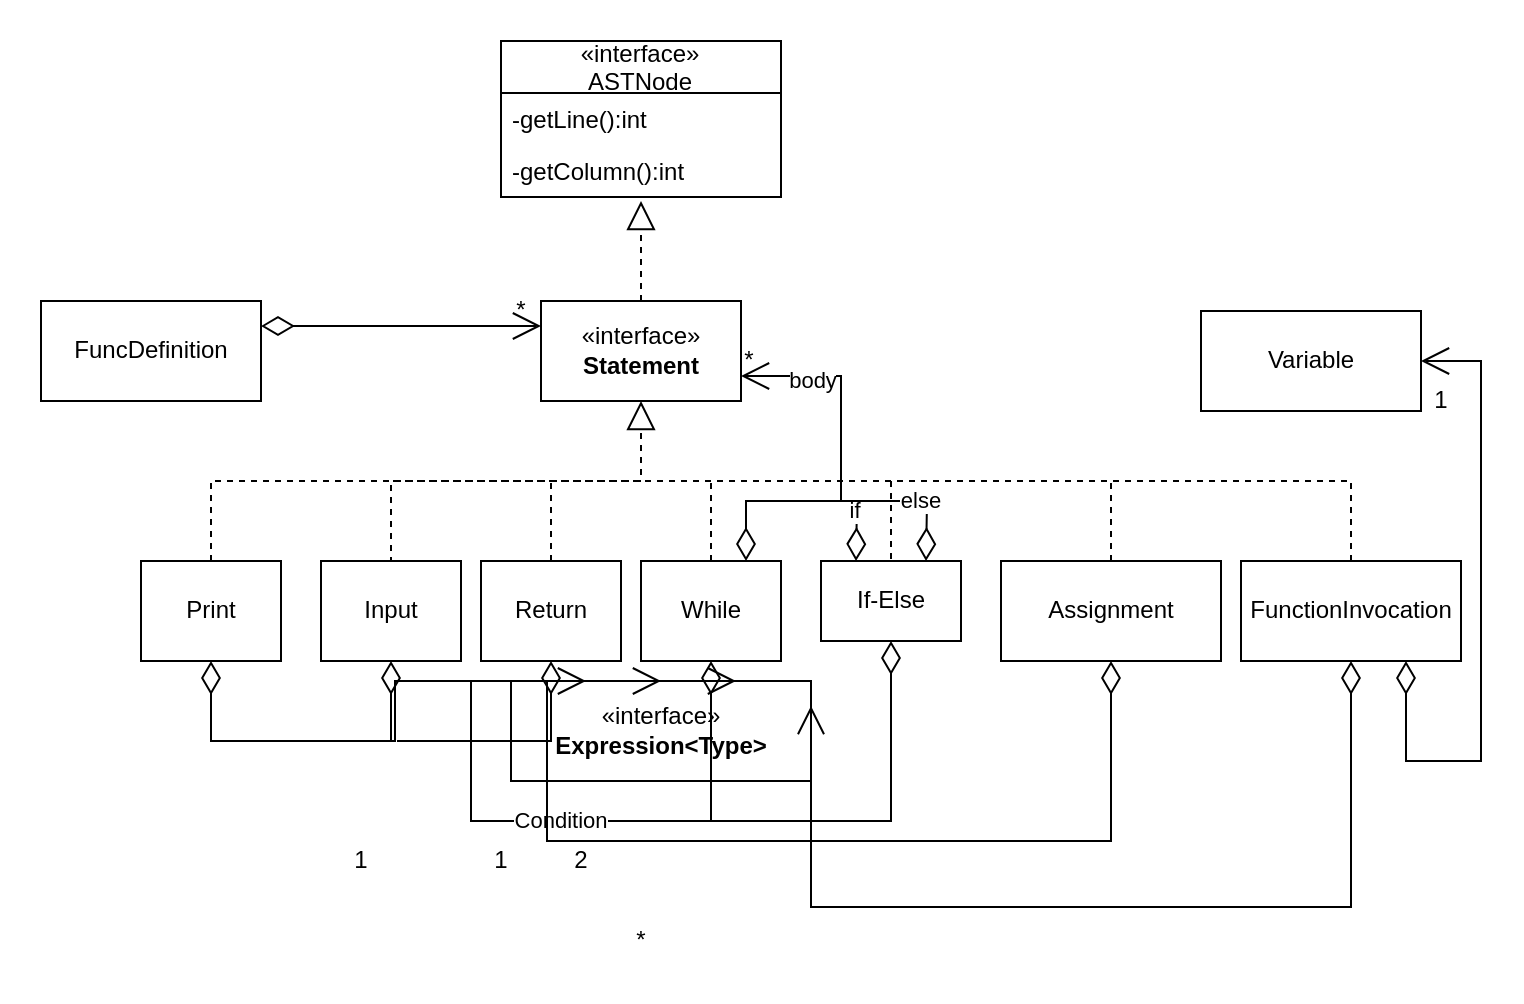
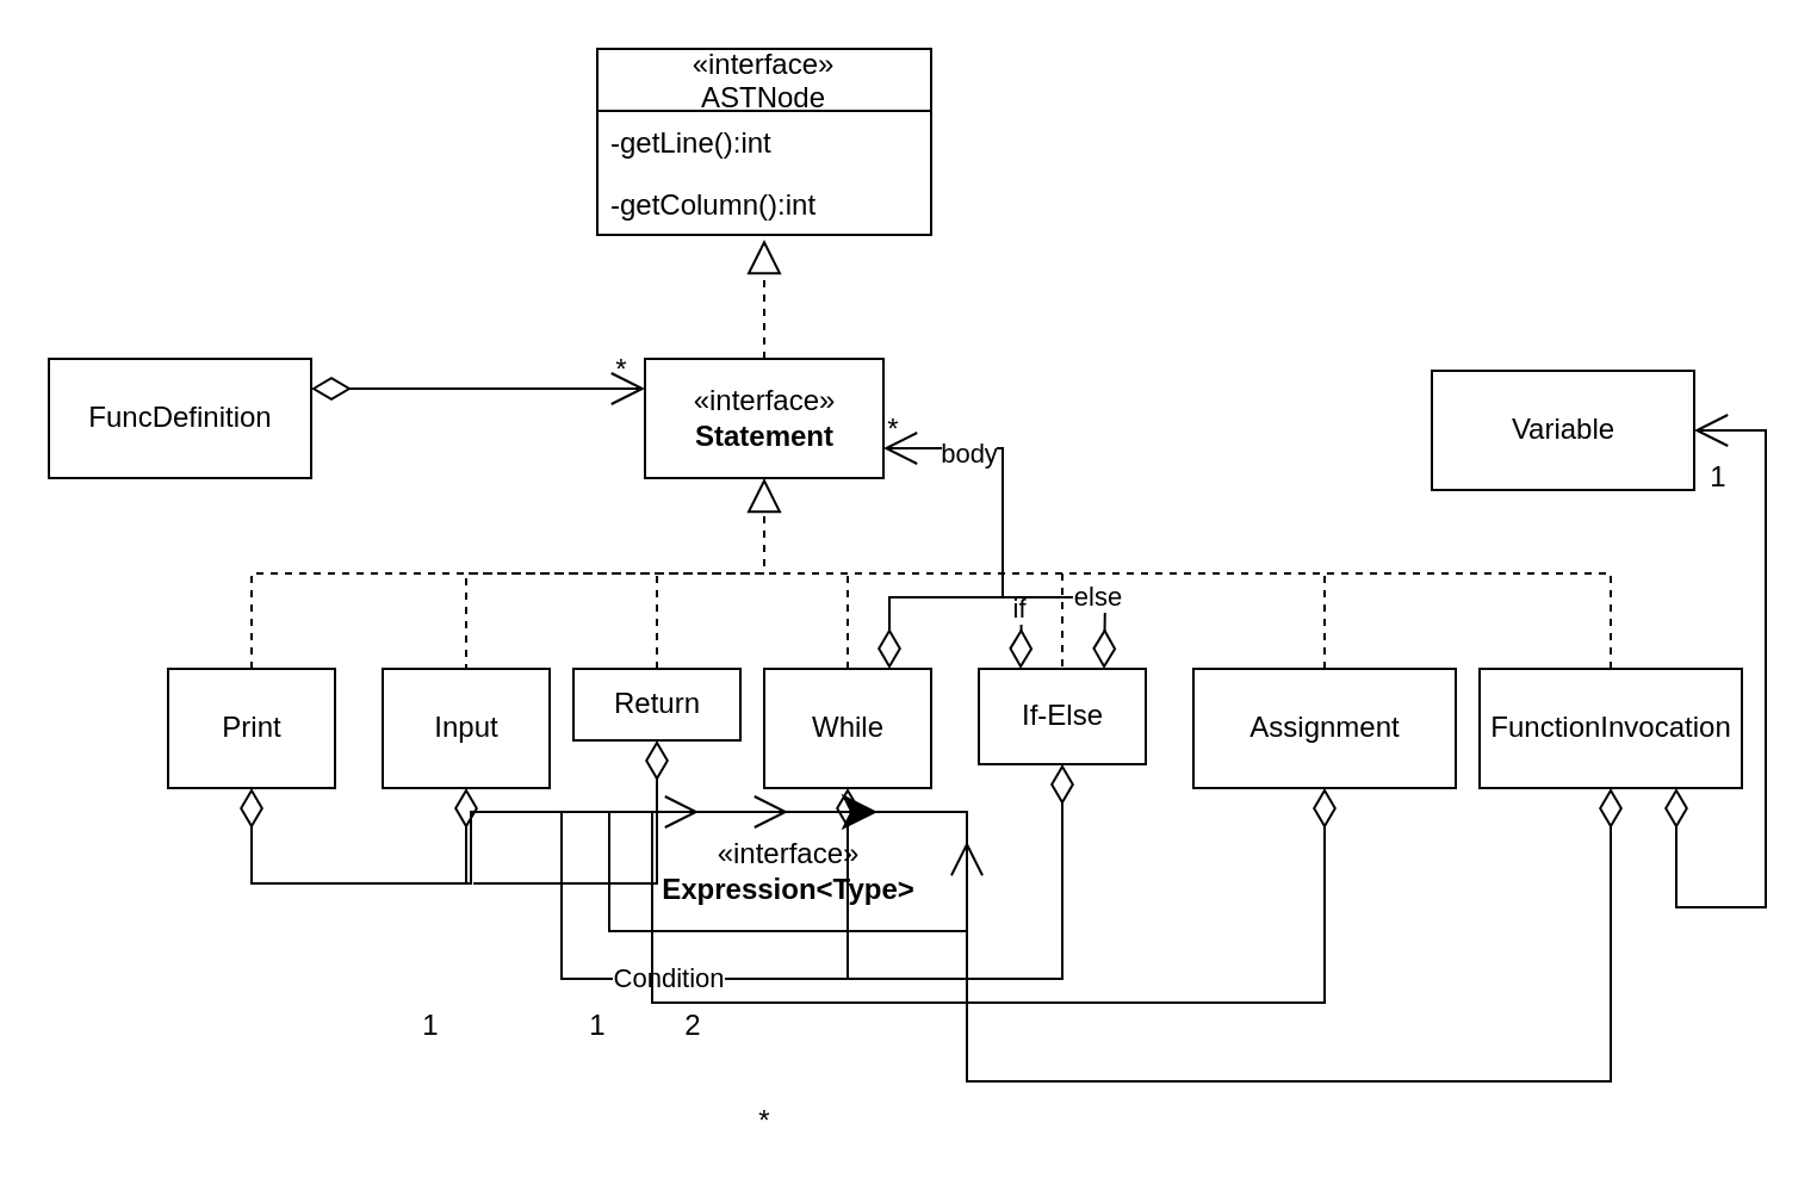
  <mxCell id="0" />
  <mxCell id="1" parent="0" />
  <mxCell id="2" value="FuncDefinition" style="html=1;" vertex="1" parent="1"><mxGeometry x="20" y="150" width="110" height="50" as="geometry" /></mxCell>
  <mxCell id="3" value="«interface»&lt;br&gt;&lt;b&gt;Statement&lt;/b&gt;" style="html=1;" vertex="1" parent="1"><mxGeometry x="270" y="150" width="100" height="50" as="geometry" /></mxCell>
  <mxCell id="4" value="«interface»&lt;br&gt;&lt;b&gt;Expression&amp;lt;Type&amp;gt;&lt;/b&gt;" style="html=1;" vertex="1" parent="1"><mxGeometry x="255" y="340" width="150" height="50" as="geometry" /></mxCell>
  <mxCell id="5" value="Assignment" style="html=1;" vertex="1" parent="1"><mxGeometry x="500" y="280" width="110" height="50" as="geometry" /></mxCell>
  <mxCell id="6" value="If-Else" style="html=1;" vertex="1" parent="1"><mxGeometry x="410" y="280" width="70" height="40" as="geometry" /></mxCell>
  <mxCell id="7" value="While" style="html=1;" vertex="1" parent="1"><mxGeometry x="320" y="280" width="70" height="50" as="geometry" /></mxCell>
  <mxCell id="8" value="" style="endArrow=block;dashed=1;endFill=0;endSize=12;html=1;rounded=0;entryX=0.5;entryY=1.077;entryDx=0;entryDy=0;exitX=0.5;exitY=0;exitDx=0;exitDy=0;entryPerimeter=0;" edge="1" parent="1" source="3" target="40"><mxGeometry width="160" relative="1" as="geometry"><mxPoint x="160" y="140" as="sourcePoint" /><mxPoint x="320" y="20" as="targetPoint" /></mxGeometry></mxCell>
- <mxCell id="9" value="Return" style="html=1;" vertex="1" parent="1"><mxGeometry x="240" y="280" width="70" height="50" as="geometry" /></mxCell>
+ <mxCell id="9" value="Return" style="html=1;" vertex="1" parent="1"><mxGeometry x="240" y="280" width="70" height="30" as="geometry" /></mxCell>
  <mxCell id="10" value="Print" style="html=1;" vertex="1" parent="1"><mxGeometry x="70" y="280" width="70" height="50" as="geometry" /></mxCell>
  <mxCell id="11" value="Input" style="html=1;" vertex="1" parent="1"><mxGeometry x="160" y="280" width="70" height="50" as="geometry" /></mxCell>
  <mxCell id="12" value="" style="endArrow=block;dashed=1;endFill=0;endSize=12;html=1;rounded=0;entryX=0.5;entryY=1;entryDx=0;entryDy=0;exitX=0.5;exitY=0;exitDx=0;exitDy=0;" edge="1" parent="1" source="10" target="3"><mxGeometry width="160" relative="1" as="geometry"><mxPoint x="330" y="160" as="sourcePoint" /><mxPoint x="330" y="30" as="targetPoint" /><Array as="points"><mxPoint x="105" y="240" /><mxPoint x="320" y="240" /></Array></mxGeometry></mxCell>
  <mxCell id="13" value="" style="endArrow=none;dashed=1;html=1;rounded=0;exitX=0.5;exitY=0;exitDx=0;exitDy=0;entryX=0.5;entryY=0;entryDx=0;entryDy=0;" edge="1" parent="1" source="18" target="11"><mxGeometry width="50" height="50" relative="1" as="geometry"><mxPoint x="675" y="280" as="sourcePoint" /><mxPoint x="140" y="300" as="targetPoint" /><Array as="points"><mxPoint x="675" y="280" /><mxPoint x="675" y="240" /><mxPoint x="195" y="240" /></Array></mxGeometry></mxCell>
  <mxCell id="14" value="" style="endArrow=none;dashed=1;html=1;rounded=0;exitX=0.5;exitY=0;exitDx=0;exitDy=0;" edge="1" parent="1" source="9"><mxGeometry width="50" height="50" relative="1" as="geometry"><mxPoint x="90" y="350" as="sourcePoint" /><mxPoint x="275" y="240" as="targetPoint" /></mxGeometry></mxCell>
  <mxCell id="15" value="" style="endArrow=none;dashed=1;html=1;rounded=0;entryX=0.5;entryY=0;entryDx=0;entryDy=0;" edge="1" parent="1" target="6"><mxGeometry width="50" height="50" relative="1" as="geometry"><mxPoint x="445" y="240" as="sourcePoint" /><mxPoint x="285" y="250" as="targetPoint" /></mxGeometry></mxCell>
  <mxCell id="16" value="" style="endArrow=none;dashed=1;html=1;rounded=0;exitX=0.5;exitY=0;exitDx=0;exitDy=0;" edge="1" parent="1" source="5"><mxGeometry width="50" height="50" relative="1" as="geometry"><mxPoint x="295" y="300" as="sourcePoint" /><mxPoint x="555" y="240" as="targetPoint" /></mxGeometry></mxCell>
  <mxCell id="17" value="" style="endArrow=none;dashed=1;html=1;rounded=0;exitX=0.5;exitY=0;exitDx=0;exitDy=0;" edge="1" parent="1" source="7"><mxGeometry width="50" height="50" relative="1" as="geometry"><mxPoint x="305" y="310" as="sourcePoint" /><mxPoint x="355" y="240" as="targetPoint" /></mxGeometry></mxCell>
  <mxCell id="18" value="FunctionInvocation" style="html=1;" vertex="1" parent="1"><mxGeometry x="620" y="280" width="110" height="50" as="geometry" /></mxCell>
  <mxCell id="19" value="" style="endArrow=open;html=1;endSize=12;startArrow=diamondThin;startSize=14;startFill=0;edgeStyle=orthogonalEdgeStyle;align=left;verticalAlign=bottom;rounded=0;exitX=0.5;exitY=1;exitDx=0;exitDy=0;entryX=0.25;entryY=0;entryDx=0;entryDy=0;" edge="1" parent="1" source="10" target="4"><mxGeometry x="-1" y="3" relative="1" as="geometry"><mxPoint x="160" y="420" as="sourcePoint" /><mxPoint x="320" y="420" as="targetPoint" /><Array as="points"><mxPoint x="105" y="370" /><mxPoint x="197" y="370" /></Array></mxGeometry></mxCell>
  <mxCell id="20" value="" style="endArrow=diamondThin;endFill=0;endSize=14;html=1;rounded=0;entryX=0.5;entryY=1;entryDx=0;entryDy=0;" edge="1" parent="1" target="11"><mxGeometry width="160" relative="1" as="geometry"><mxPoint x="120" y="370" as="sourcePoint" /><mxPoint x="320" y="420" as="targetPoint" /><Array as="points"><mxPoint x="195" y="370" /><mxPoint x="195" y="360" /></Array></mxGeometry></mxCell>
  <mxCell id="21" value="" style="endArrow=diamondThin;endFill=0;endSize=14;html=1;rounded=0;entryX=0.5;entryY=1;entryDx=0;entryDy=0;" edge="1" parent="1" target="9"><mxGeometry width="160" relative="1" as="geometry"><mxPoint x="198" y="370" as="sourcePoint" /><mxPoint x="272.5" y="335" as="targetPoint" /><Array as="points"><mxPoint x="275" y="370" /></Array></mxGeometry></mxCell>
  <mxCell id="22" value="" style="endArrow=open;html=1;endSize=12;startArrow=diamondThin;startSize=14;startFill=0;edgeStyle=orthogonalEdgeStyle;align=left;verticalAlign=bottom;rounded=0;exitX=0.5;exitY=1;exitDx=0;exitDy=0;entryX=0.5;entryY=0;entryDx=0;entryDy=0;" edge="1" parent="1" source="7" target="4"><mxGeometry x="-1" y="3" relative="1" as="geometry"><mxPoint x="115" y="340" as="sourcePoint" /><mxPoint x="207.5" y="450" as="targetPoint" /><Array as="points"><mxPoint x="355" y="410" /><mxPoint x="235" y="410" /></Array></mxGeometry></mxCell>
  <mxCell id="23" value="" style="endArrow=diamondThin;endFill=0;endSize=14;html=1;rounded=0;entryX=0.5;entryY=1;entryDx=0;entryDy=0;" edge="1" parent="1" target="6"><mxGeometry width="160" relative="1" as="geometry"><mxPoint x="260" y="410" as="sourcePoint" /><mxPoint x="285" y="340" as="targetPoint" /><Array as="points"><mxPoint x="445" y="410" /></Array></mxGeometry></mxCell>
  <mxCell id="24" value="Condition" style="edgeLabel;html=1;align=center;verticalAlign=middle;resizable=0;points=[];" vertex="1" connectable="0" parent="23"><mxGeometry x="-0.864" y="1" relative="1" as="geometry"><mxPoint as="offset" /></mxGeometry></mxCell>
  <mxCell id="25" value="1" style="text;html=1;align=center;verticalAlign=middle;resizable=0;points=[];autosize=1;strokeColor=none;fillColor=none;" vertex="1" parent="1"><mxGeometry x="240" y="420" width="20" height="20" as="geometry" /></mxCell>
- <mxCell id="26" value="" style="endArrow=open;html=1;endSize=12;startArrow=diamondThin;startSize=14;startFill=0;edgeStyle=orthogonalEdgeStyle;align=left;verticalAlign=bottom;rounded=0;exitX=0.5;exitY=1;exitDx=0;exitDy=0;entryX=0.75;entryY=0;entryDx=0;entryDy=0;" edge="1" parent="1" source="5" target="4"><mxGeometry x="-1" y="3" relative="1" as="geometry"><mxPoint x="365" y="340" as="sourcePoint" /><mxPoint x="245" y="450" as="targetPoint" /><Array as="points"><mxPoint x="555" y="420" /><mxPoint x="273" y="420" /></Array></mxGeometry></mxCell>
+ <mxCell id="26" value="" style="endArrow=classic;html=1;endSize=12;startArrow=diamondThin;startSize=14;startFill=0;edgeStyle=orthogonalEdgeStyle;align=left;verticalAlign=bottom;rounded=0;exitX=0.5;exitY=1;exitDx=0;exitDy=0;entryX=0.75;entryY=0;entryDx=0;entryDy=0;" edge="1" parent="1" source="5" target="4"><mxGeometry x="-1" y="3" relative="1" as="geometry"><mxPoint x="365" y="340" as="sourcePoint" /><mxPoint x="245" y="450" as="targetPoint" /><Array as="points"><mxPoint x="555" y="420" /><mxPoint x="273" y="420" /></Array></mxGeometry></mxCell>
  <mxCell id="27" value="1" style="text;html=1;align=center;verticalAlign=middle;resizable=0;points=[];autosize=1;strokeColor=none;fillColor=none;" vertex="1" parent="1"><mxGeometry x="170" y="420" width="20" height="20" as="geometry" /></mxCell>
  <mxCell id="28" value="2" style="text;html=1;align=center;verticalAlign=middle;resizable=0;points=[];autosize=1;strokeColor=none;fillColor=none;" vertex="1" parent="1"><mxGeometry x="280" y="420" width="20" height="20" as="geometry" /></mxCell>
  <mxCell id="29" value="" style="endArrow=open;html=1;endSize=12;startArrow=diamondThin;startSize=14;startFill=0;edgeStyle=orthogonalEdgeStyle;align=left;verticalAlign=bottom;rounded=0;exitX=0.75;exitY=0;exitDx=0;exitDy=0;entryX=1;entryY=0.75;entryDx=0;entryDy=0;" edge="1" parent="1" source="7" target="3"><mxGeometry x="-1" y="3" relative="1" as="geometry"><mxPoint x="565" y="340" as="sourcePoint" /><mxPoint x="282.5" y="450" as="targetPoint" /><Array as="points"><mxPoint x="373" y="250" /><mxPoint x="420" y="250" /><mxPoint x="420" y="188" /></Array></mxGeometry></mxCell>
  <mxCell id="30" value="body" style="edgeLabel;html=1;align=center;verticalAlign=middle;resizable=0;points=[];" vertex="1" connectable="0" parent="29"><mxGeometry x="0.622" y="1" relative="1" as="geometry"><mxPoint x="-1" y="1" as="offset" /></mxGeometry></mxCell>
  <mxCell id="31" value="" style="endArrow=diamondThin;endFill=0;endSize=14;html=1;rounded=0;entryX=0.25;entryY=0;entryDx=0;entryDy=0;" edge="1" parent="1" target="6"><mxGeometry width="160" relative="1" as="geometry"><mxPoint x="420" y="250" as="sourcePoint" /><mxPoint x="455" y="340" as="targetPoint" /><Array as="points"><mxPoint x="428" y="250" /></Array></mxGeometry></mxCell>
  <mxCell id="32" value="if" style="edgeLabel;html=1;align=center;verticalAlign=middle;resizable=0;points=[];" vertex="1" connectable="0" parent="31"><mxGeometry x="-0.308" y="-1" relative="1" as="geometry"><mxPoint as="offset" /></mxGeometry></mxCell>
  <mxCell id="33" value="" style="endArrow=diamondThin;endFill=0;endSize=14;html=1;rounded=0;entryX=0.75;entryY=0;entryDx=0;entryDy=0;" edge="1" parent="1" target="6"><mxGeometry width="160" relative="1" as="geometry"><mxPoint x="420" y="250" as="sourcePoint" /><mxPoint x="437.5" y="290" as="targetPoint" /><Array as="points"><mxPoint x="463" y="250" /></Array></mxGeometry></mxCell>
  <mxCell id="34" value="else" style="edgeLabel;html=1;align=center;verticalAlign=middle;resizable=0;points=[];" vertex="1" connectable="0" parent="33"><mxGeometry x="0.449" relative="1" as="geometry"><mxPoint x="-3" y="-10" as="offset" /></mxGeometry></mxCell>
  <mxCell id="35" value="*" style="text;html=1;align=center;verticalAlign=middle;resizable=0;points=[];autosize=1;strokeColor=none;fillColor=none;" vertex="1" parent="1"><mxGeometry x="364" y="170" width="20" height="20" as="geometry" /></mxCell>
  <mxCell id="36" value="" style="endArrow=open;html=1;endSize=12;startArrow=diamondThin;startSize=14;startFill=0;edgeStyle=orthogonalEdgeStyle;align=left;verticalAlign=bottom;rounded=0;entryX=0;entryY=0.25;entryDx=0;entryDy=0;exitX=1;exitY=0.25;exitDx=0;exitDy=0;" edge="1" parent="1" source="2" target="3"><mxGeometry x="-0.976" y="12" relative="1" as="geometry"><mxPoint x="230" y="120" as="sourcePoint" /><mxPoint x="122.09" y="174.9" as="targetPoint" /><Array as="points"><mxPoint x="150" y="162" /><mxPoint x="200" y="162" /></Array><mxPoint as="offset" /></mxGeometry></mxCell>
  <mxCell id="37" value="*" style="text;html=1;align=center;verticalAlign=middle;resizable=0;points=[];autosize=1;strokeColor=none;fillColor=none;" vertex="1" parent="1"><mxGeometry x="250" y="145" width="20" height="20" as="geometry" /></mxCell>
  <mxCell id="38" value="«interface»&#10;ASTNode" style="swimlane;fontStyle=0;childLayout=stackLayout;horizontal=1;startSize=26;fillColor=none;horizontalStack=0;resizeParent=1;resizeParentMax=0;resizeLast=0;collapsible=1;marginBottom=0;" vertex="1" parent="1"><mxGeometry x="250" y="20" width="140" height="78" as="geometry" /></mxCell>
  <mxCell id="39" value="-getLine():int" style="text;strokeColor=none;fillColor=none;align=left;verticalAlign=top;spacingLeft=4;spacingRight=4;overflow=hidden;rotatable=0;points=[[0,0.5],[1,0.5]];portConstraint=eastwest;" vertex="1" parent="38"><mxGeometry y="26" width="140" height="26" as="geometry" /></mxCell>
  <mxCell id="40" value="-getColumn():int" style="text;strokeColor=none;fillColor=none;align=left;verticalAlign=top;spacingLeft=4;spacingRight=4;overflow=hidden;rotatable=0;points=[[0,0.5],[1,0.5]];portConstraint=eastwest;" vertex="1" parent="38"><mxGeometry y="52" width="140" height="26" as="geometry" /></mxCell>
  <mxCell id="41" value="" style="endArrow=open;html=1;endSize=12;startArrow=diamondThin;startSize=14;startFill=0;edgeStyle=orthogonalEdgeStyle;align=left;verticalAlign=bottom;rounded=0;exitX=0.5;exitY=1;exitDx=0;exitDy=0;entryX=1;entryY=0.25;entryDx=0;entryDy=0;" edge="1" parent="1" source="18" target="4"><mxGeometry x="-1" y="3" relative="1" as="geometry"><mxPoint x="565" y="340" as="sourcePoint" /><mxPoint x="282.5" y="450" as="targetPoint" /><Array as="points"><mxPoint x="675" y="453" /></Array></mxGeometry></mxCell>
  <mxCell id="42" value="*" style="text;html=1;align=center;verticalAlign=middle;resizable=0;points=[];autosize=1;strokeColor=none;fillColor=none;" vertex="1" parent="1"><mxGeometry x="310" y="460" width="20" height="20" as="geometry" /></mxCell>
  <mxCell id="43" value="Variable" style="html=1;" vertex="1" parent="1"><mxGeometry x="600" y="155" width="110" height="50" as="geometry" /></mxCell>
  <mxCell id="44" value="" style="endArrow=open;html=1;endSize=12;startArrow=diamondThin;startSize=14;startFill=0;edgeStyle=orthogonalEdgeStyle;align=left;verticalAlign=bottom;rounded=0;exitX=0.75;exitY=1;exitDx=0;exitDy=0;entryX=1;entryY=0.5;entryDx=0;entryDy=0;" edge="1" parent="1" source="18" target="43"><mxGeometry x="-1" y="3" relative="1" as="geometry"><mxPoint x="685" y="340" as="sourcePoint" /><mxPoint x="320" y="462.5" as="targetPoint" /><Array as="points"><mxPoint x="702" y="380" /><mxPoint x="740" y="380" /><mxPoint x="740" y="180" /></Array></mxGeometry></mxCell>
  <mxCell id="45" value="1" style="text;html=1;align=center;verticalAlign=middle;resizable=0;points=[];autosize=1;strokeColor=none;fillColor=none;" vertex="1" parent="1"><mxGeometry x="710" y="190" width="20" height="20" as="geometry" /></mxCell>
